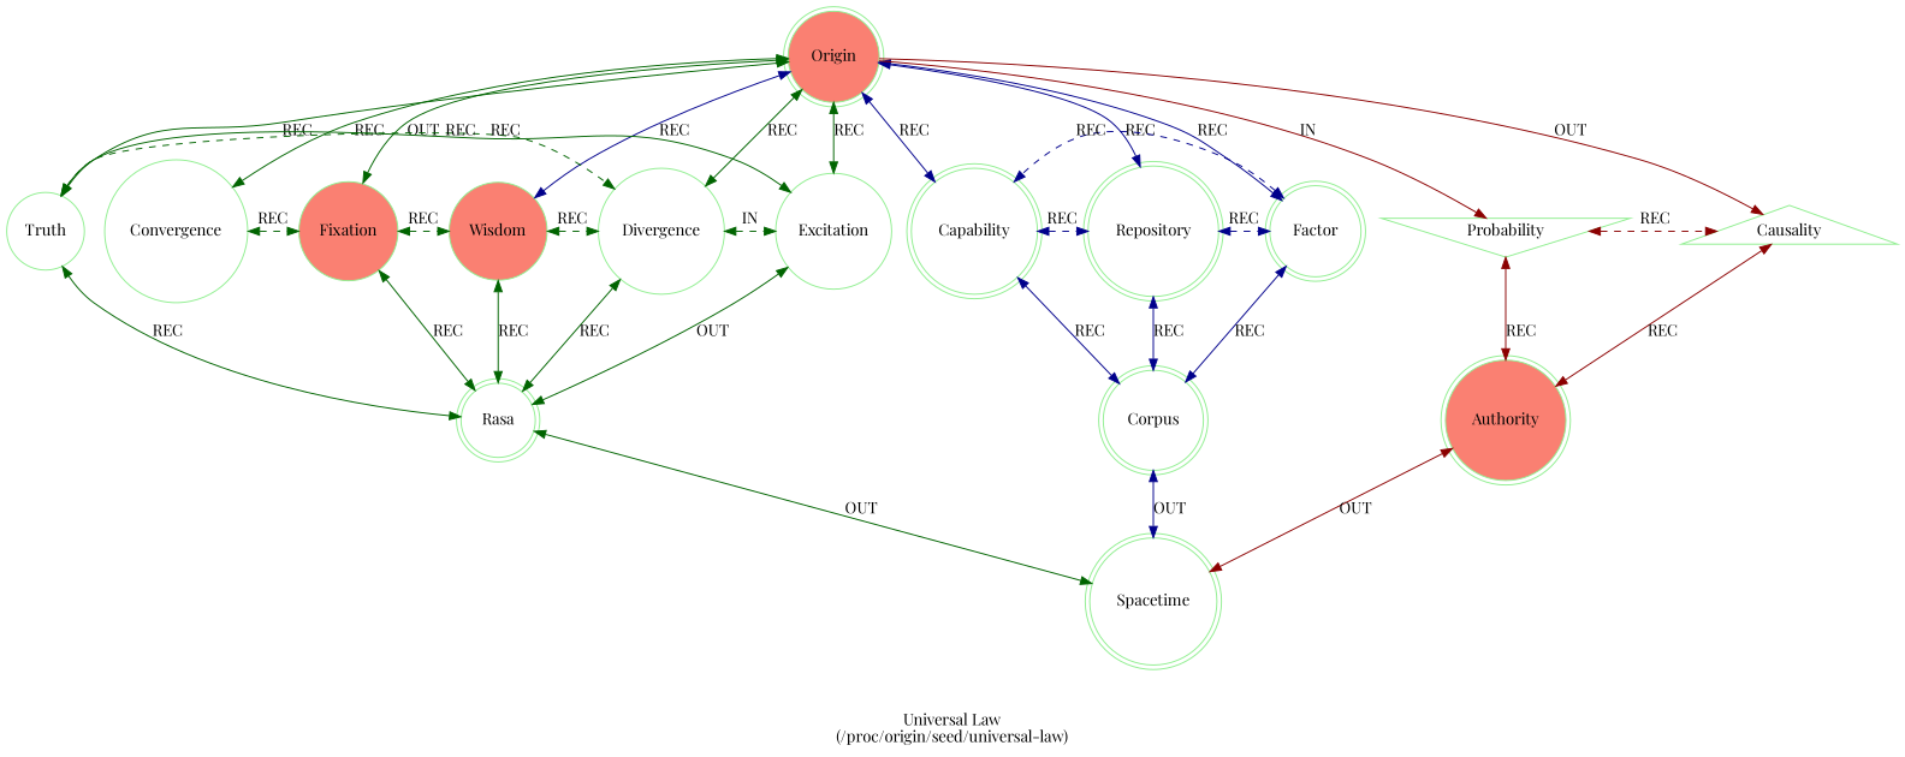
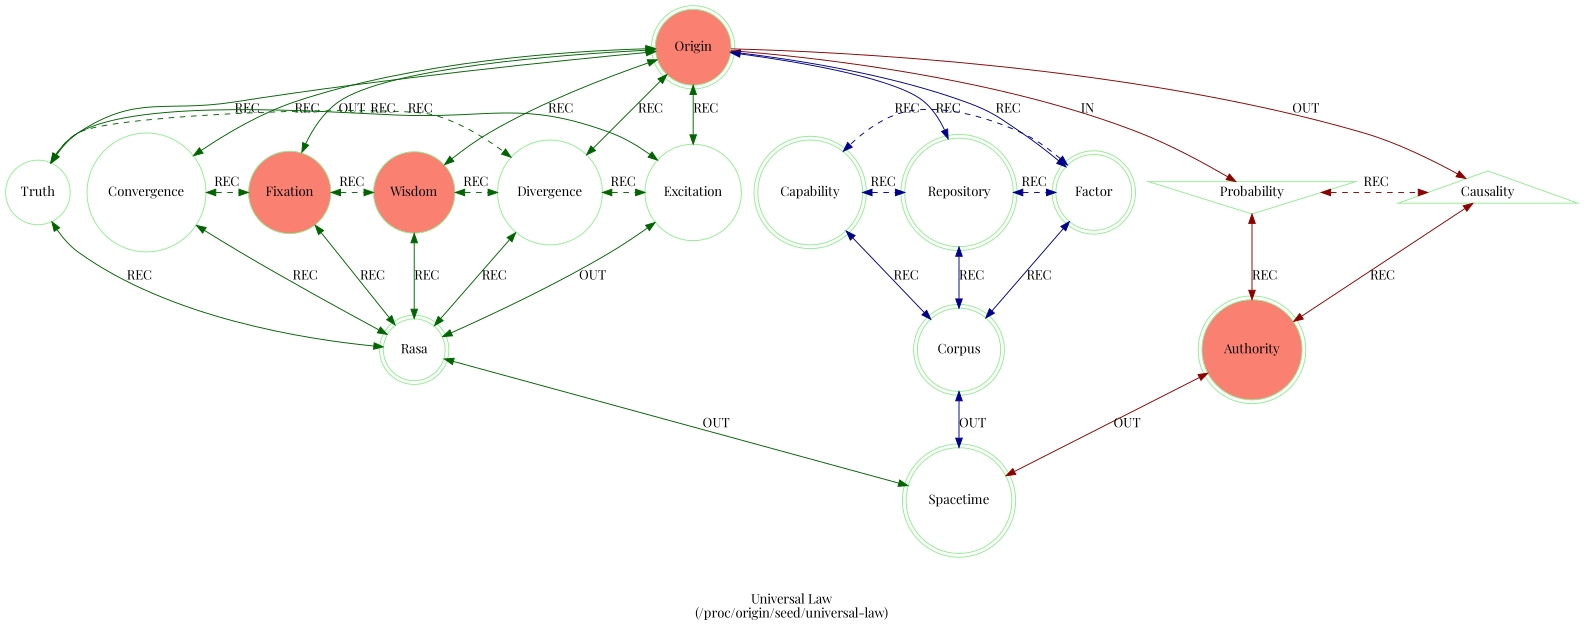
  strict digraph {
    color=lightgray
    fontname="Playfair Display"
    label="Universal Law\n(/proc/origin/seed/universal-law)"
    style=filled
    node [color=lightgreen fillcolor=white fontname="Playfair Display" shape=doublecircle style=filled]
    edge [color=darkgreen dir=both fontname="Playfair Display"]
    n1 [fillcolor=salmon label=Origin]
    n2 [label=Truth shape=circle]
    n3 [label=Convergence shape=circle]
    n4 [fillcolor=salmon label=Fixation shape=circle]
    n5 [fillcolor=salmon label=Wisdom shape=circle]
    n6 [label=Divergence shape=circle]
    n7 [label=Excitation shape=circle]
    n8 [label=Capability]
    n9 [label=Repository]
    n10 [label=Factor]
    n11 [label=Probability shape=invtriangle]
    n12 [label=Causality shape=triangle]
    n13 [label=Rasa]
    n14 [label=Corpus]
    n15 [fillcolor=salmon label=Authority]
    n16 [label=Spacetime]
    n1 -> n2 [label=REC]
    n1 -> n3 [label=REC]
    n1 -> n4 [label=OUT]
-   n1 -> n5 [color=darkblue label=REC]
+   n1 -> n5 [label=REC]
    n1 -> n6 [label=REC]
    n1 -> n7 [label=REC]
-   n1 -> n8 [color=darkblue label=REC]
    n1 -> n9 [color=darkblue label=REC]
    n1 -> n10 [color=darkblue label=REC]
    n1 -> n11 [color=darkred label=IN dir=""]
    n1 -> n12 [color=darkred label=OUT dir=""]
    n2 -> n6 [constraint=false label=REC style=dashed]
    n2 -> n13 [label=REC]
    n3 -> n4 [constraint=false label=REC style=dashed]
+   n3 -> n13 [label=REC]
    n4 -> n5 [constraint=false label=REC style=dashed]
    n4 -> n13 [label=REC]
    n5 -> n6 [constraint=false label=REC style=dashed]
    n5 -> n13 [label=REC]
-   n6 -> n7 [constraint=false label=IN style=dashed]
+   n6 -> n7 [constraint=false label=REC style=dashed]
    n6 -> n13 [label=REC]
    n7 -> n2 [constraint=false label=REC style=solid]
    n7 -> n13 [label=OUT]
    n8 -> n9 [color=darkblue constraint=false label=REC style=dashed]
    n8 -> n14 [color=darkblue label=REC]
    n9 -> n10 [color=darkblue constraint=false label=REC style=dashed]
    n9 -> n14 [color=darkblue label=REC]
    n10 -> n8 [color=darkblue constraint=false label=REC style=dashed]
    n10 -> n14 [color=darkblue label=REC]
    n11 -> n12 [color=darkred constraint=false label=REC style=dashed]
    n11 -> n15 [color=darkred label=REC]
    n12 -> n15 [color=darkred label=REC]
    n13 -> n16 [label=OUT]
    n14 -> n16 [color=darkblue label=OUT]
    n15 -> n16 [color=darkred label=OUT]
  }
